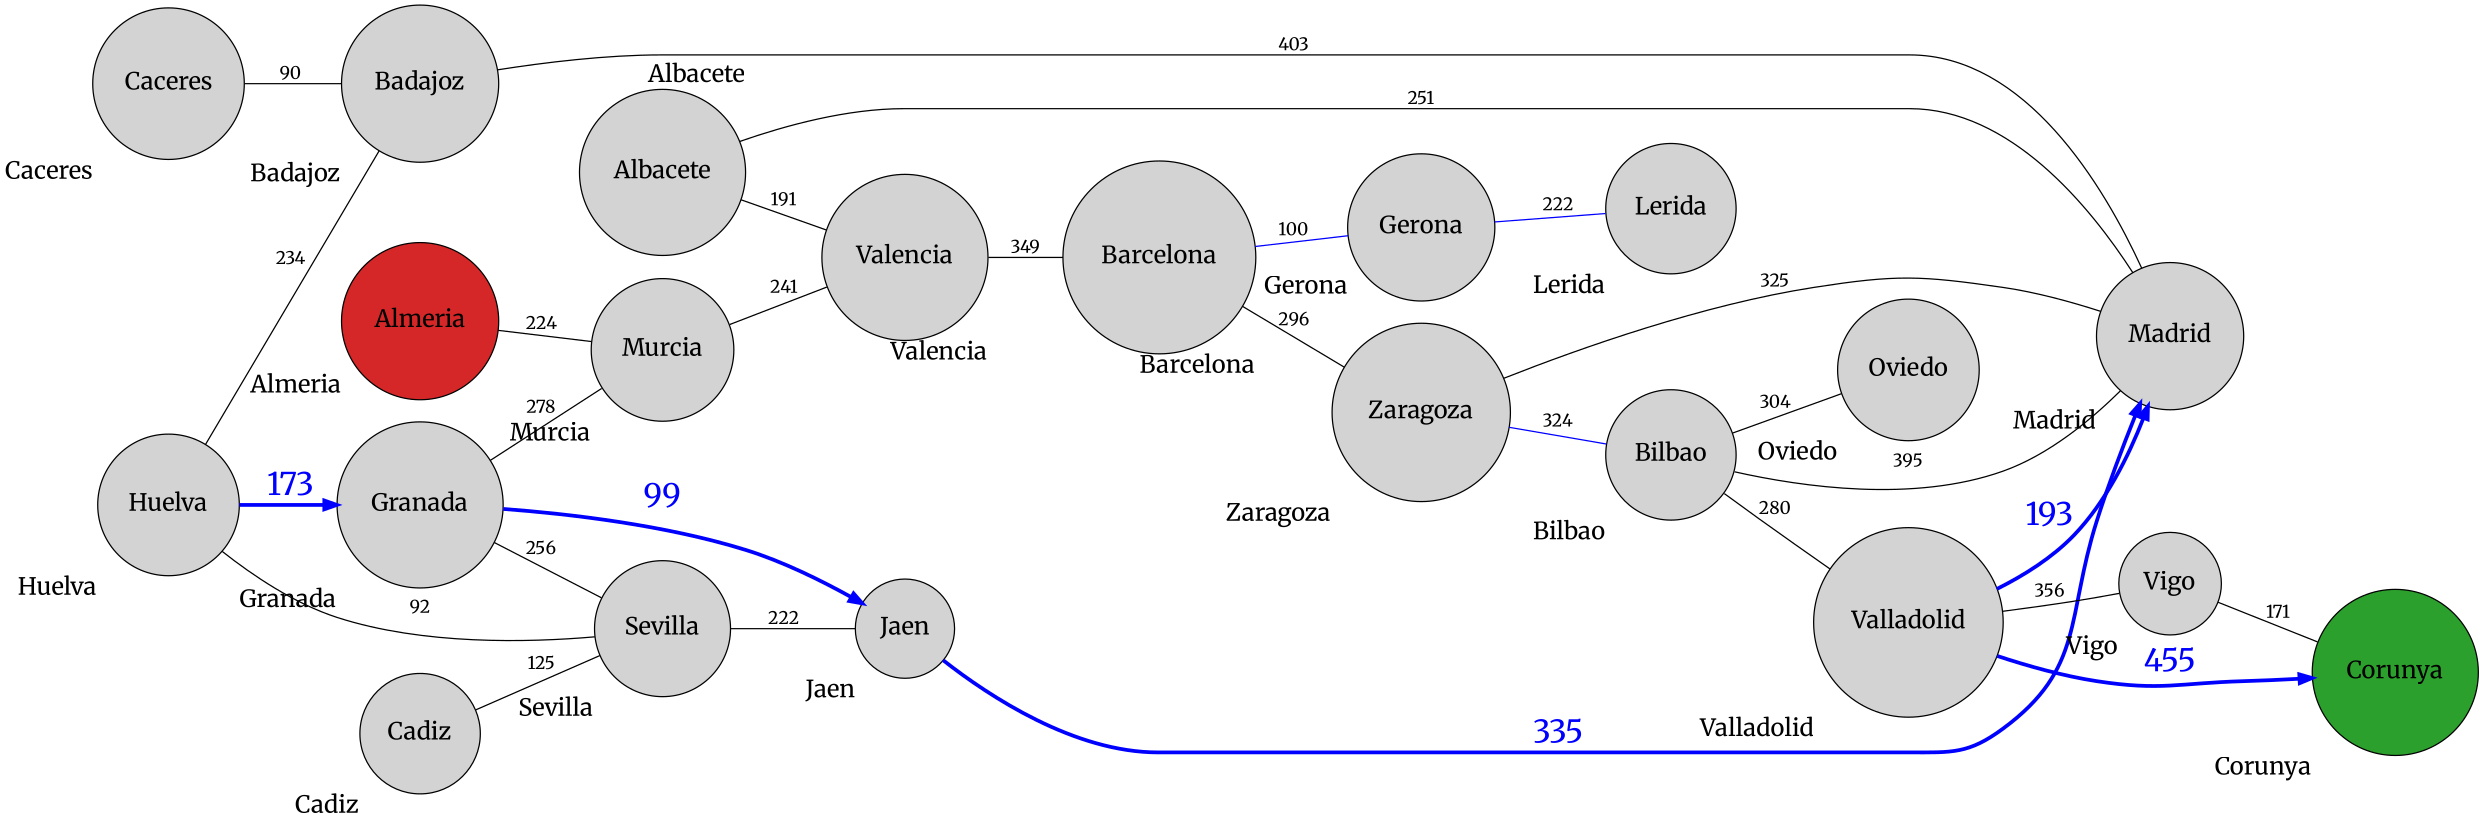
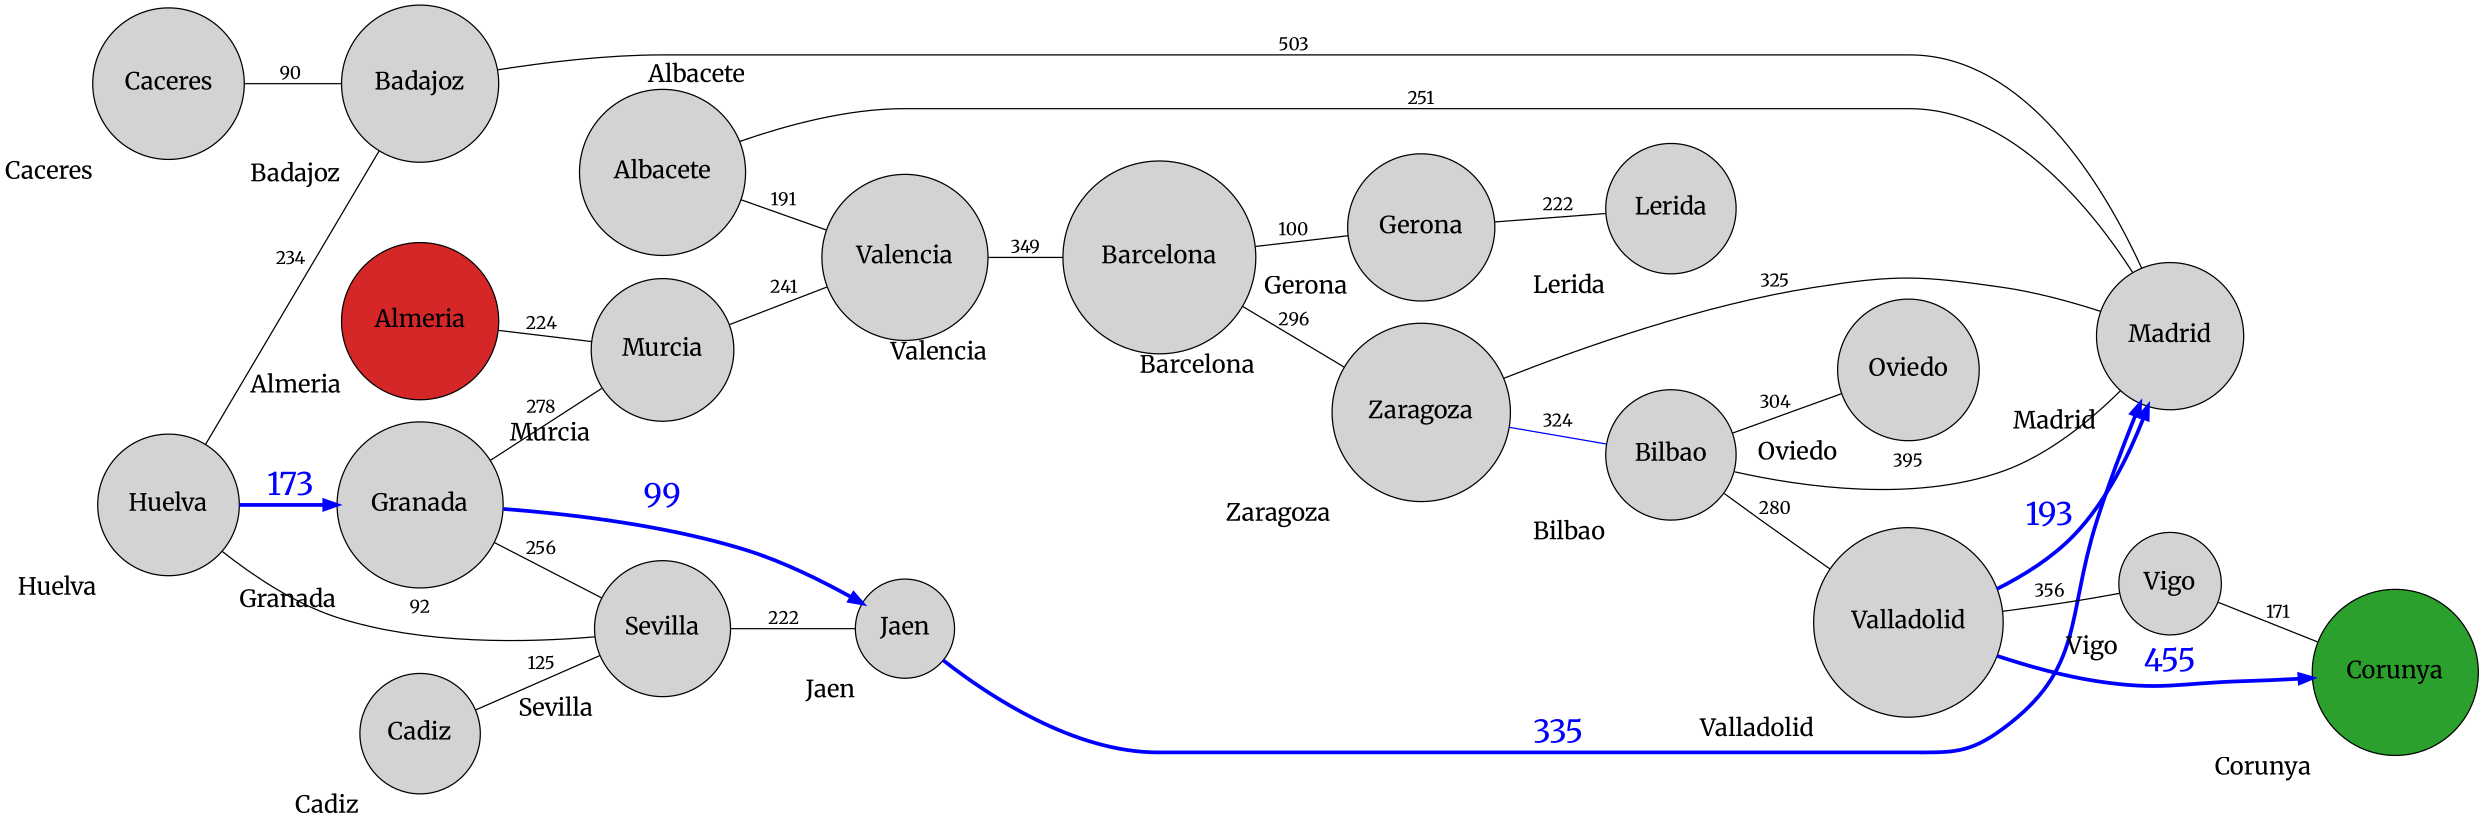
  digraph {
    fontname=Merriweather
    rankdir=LR
    node [fontname=Merriweather fontsize=19 shape=circle style=filled]
    edge [dir=none fontname=Merriweather]
    Almeria [fillcolor="#d62728" height=0.25 xlabel=Almeria]
    Murcia [height=0.25 xlabel=Murcia]
    Granada [height=0.25 xlabel=Granada]
    Sevilla [height=0.25 xlabel=Sevilla]
    Jaen [height=0.25 xlabel=Jaen]
    Valencia [height=0.25 xlabel=Valencia]
    Madrid [height=0.25 xlabel=Madrid]
    Cadiz [height=0.25 xlabel=Cadiz]
    Huelva [height=0.25 xlabel=Huelva]
    Badajoz [height=0.25 xlabel=Badajoz]
    Zaragoza [height=0.25 xlabel=Zaragoza]
    Bilbao [height=0.25 xlabel=Bilbao]
    Albacete [height=0.25 xlabel=Albacete]
    Barcelona [height=0.25 xlabel=Barcelona]
    Caceres [height=0.25 xlabel=Caceres]
    Gerona [height=0.25 xlabel=Gerona]
    Valladolid [height=0.25 xlabel=Valladolid]
    Oviedo [height=0.25 xlabel=Oviedo]
    Vigo [height=0.25 xlabel=Vigo]
    Corunya [fillcolor="#2ca02c" height=0.25 xlabel=Corunya]
    Lerida [height=0.25 xlabel=Lerida]
    Almeria -> Murcia [label=224]
    Murcia -> Valencia [label=241]
    Granada -> Murcia [label=278]
    Granada -> Sevilla [label=256]
    Granada -> Jaen [color=blue fontcolor=blue fontsize=25 label=99 penwidth=3.0 dir=""]
    Sevilla -> Jaen [label=222]
    Jaen -> Madrid [color=blue fontcolor=blue fontsize=25 label=335 penwidth=3.0 dir=""]
    Valencia -> Barcelona [label=349]
    Madrid -> Zaragoza [label=325]
    Madrid -> Bilbao [label=395]
    Cadiz -> Sevilla [label=125]
    Huelva -> Granada [color=blue fontcolor=blue fontsize=25 label=173 penwidth=3.0 dir=""]
    Huelva -> Sevilla [label=92]
    Huelva -> Badajoz [label=234]
-   Badajoz -> Madrid [label=403]
+   Badajoz -> Madrid [label=503]
    Zaragoza -> Bilbao [color=blue label=324]
    Bilbao -> Valladolid [label=280]
    Bilbao -> Oviedo [label=304]
    Albacete -> Valencia [label=191]
    Albacete -> Madrid [label=251]
    Barcelona -> Zaragoza [label=296]
-   Barcelona -> Gerona [label=100 color=blue]
+   Barcelona -> Gerona [label=100]
    Caceres -> Badajoz [label=90]
-   Gerona -> Lerida [label=222 color=blue]
+   Gerona -> Lerida [label=222]
    Valladolid -> Madrid [color=blue fontcolor=blue fontsize=25 label=193 penwidth=3.0 dir=""]
    Valladolid -> Vigo [label=356]
    Valladolid -> Corunya [color=blue fontcolor=blue fontsize=25 label=455 penwidth=3.0 dir=""]
    Vigo -> Corunya [label=171]
  }
